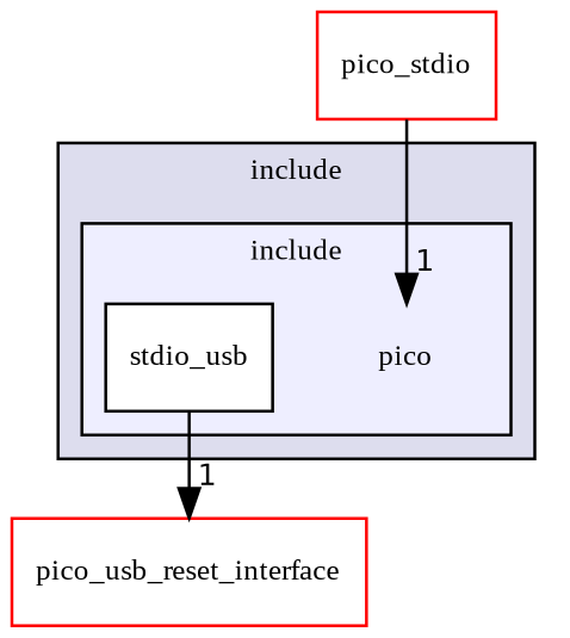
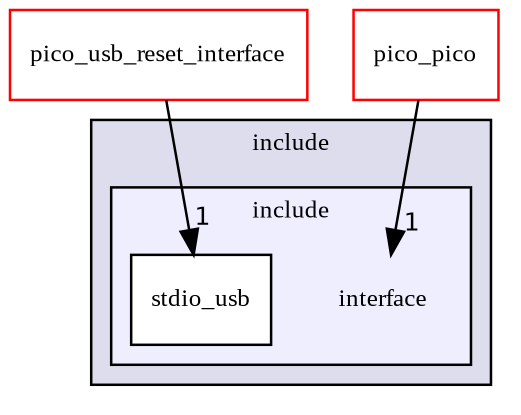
  digraph {
    compound=true
    fontname="Liberation Serif"
    node [fontname="Liberation Serif" fontsize=10 shape=box color=red fillcolor=white style=filled]
    edge [fontname="Liberation Serif" headlabel=1 labeldistance=1.5 labelfontname=Helvetica labelfontsize=10]
-   n1 [label=pico shape=plaintext color="" fillcolor="" style=""]
+   n1 [label=interface shape=plaintext color="" fillcolor="" style=""]
    n2 [color=black label=stdio_usb]
    n3 [label=pico_usb_reset_interface]
-   n4 [label=pico_stdio]
+   n4 [label=pico_pico]
    subgraph cluster_1 {
      bgcolor="#ddddee"
      fontsize=10
      label=include
      pencolor=black
      subgraph cluster_2 {
        bgcolor="#eeeeff"
        fontsize=10
        label=include
        pencolor=black
        n1
        n2
      }
    }
-   n2 -> n3
+   n3 -> n2
    n4 -> n1
  }
